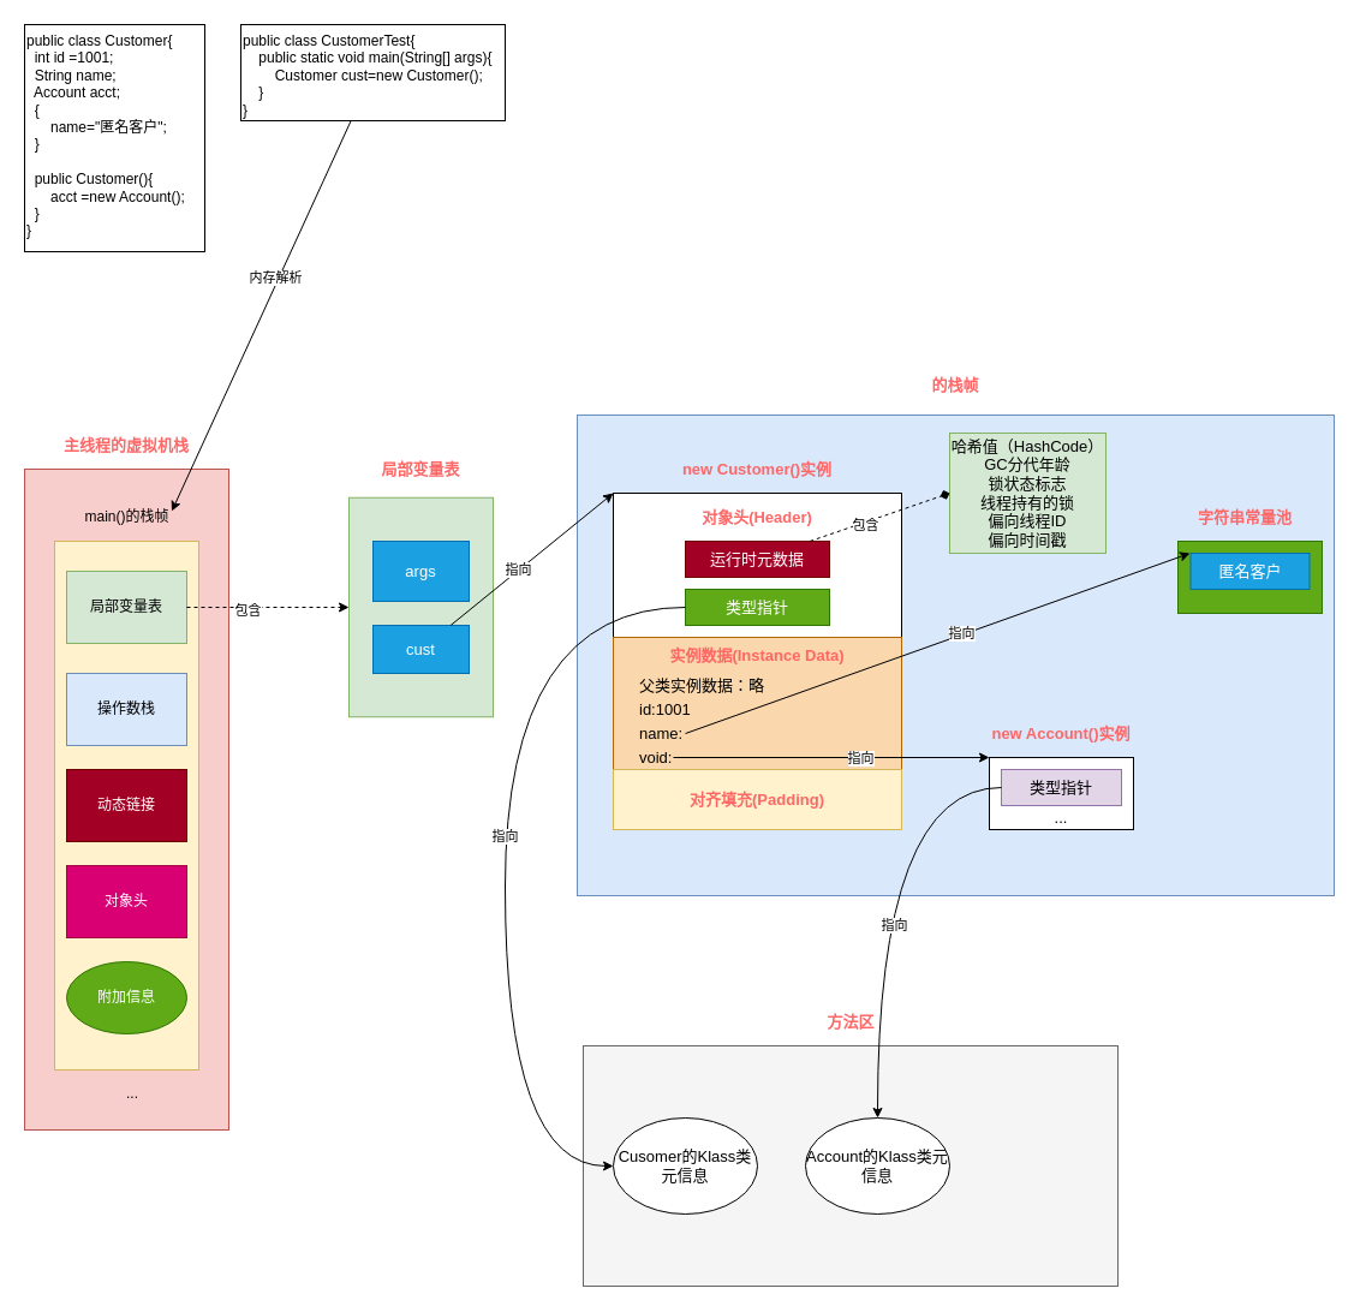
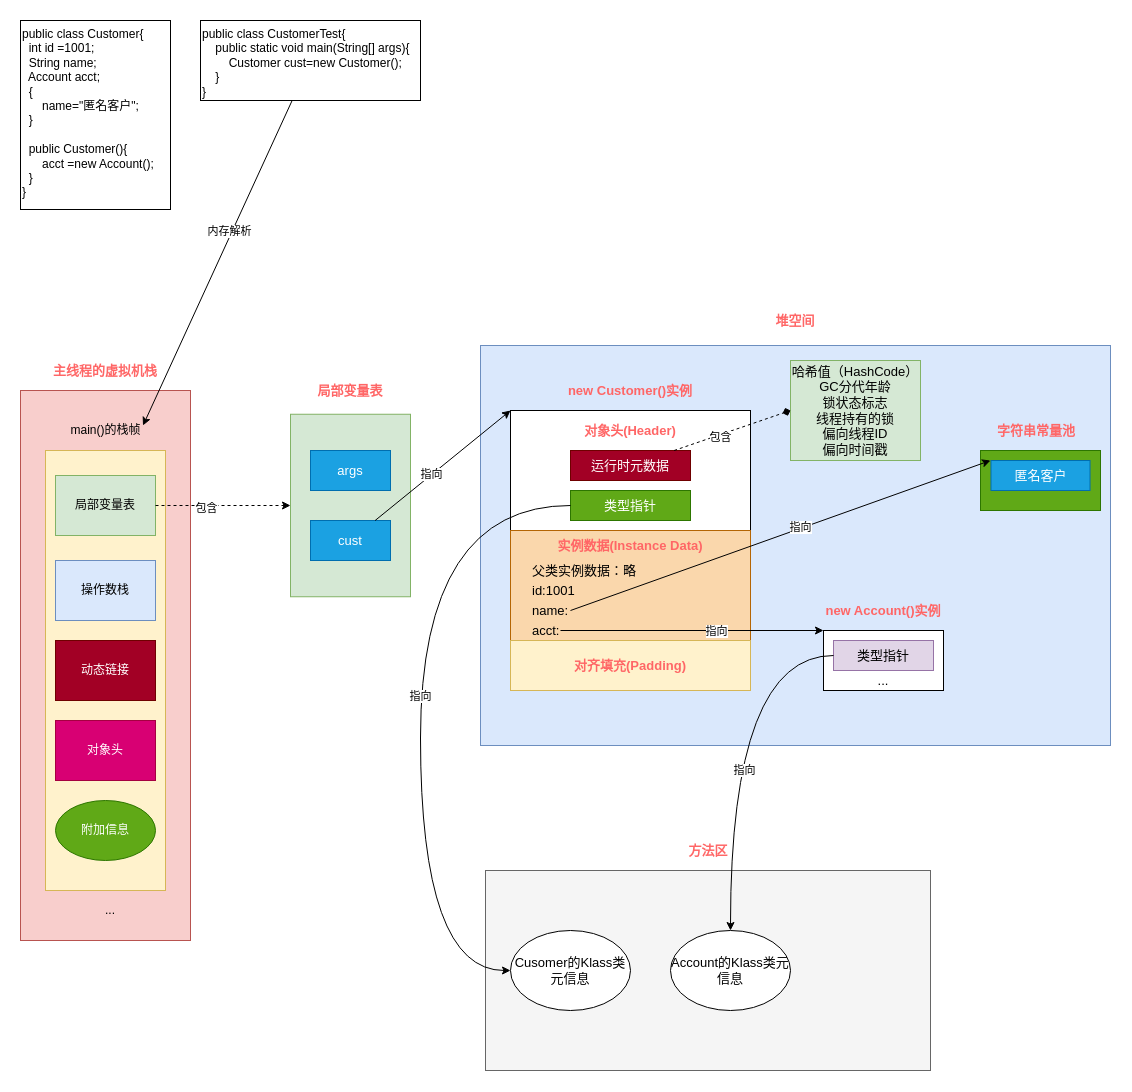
  <mxCell id="0" />
  <mxCell id="1" parent="0" />
  <mxCell id="2" value="" style="rounded=0;whiteSpace=wrap;html=1;fontSize=13;fillColor=#dae8fc;strokeColor=#6c8ebf;" parent="1" vertex="1"><mxGeometry x="480" y="345" width="630" height="400" as="geometry" /></mxCell>
  <mxCell id="3" value="" style="group" parent="1" vertex="1" connectable="0"><mxGeometry x="20" y="360" width="170" height="580" as="geometry" /></mxCell>
  <mxCell id="4" value="" style="rounded=0;whiteSpace=wrap;html=1;fillColor=#f8cecc;strokeColor=#b85450;" parent="3" vertex="1"><mxGeometry y="30" width="170" height="550" as="geometry" /></mxCell>
  <mxCell id="5" value="main()的栈帧" style="text;html=1;strokeColor=none;fillColor=none;align=center;verticalAlign=middle;whiteSpace=wrap;rounded=0;" parent="3" vertex="1"><mxGeometry x="47.5" y="60" width="75" height="20" as="geometry" /></mxCell>
  <mxCell id="6" value="..." style="text;html=1;strokeColor=none;fillColor=none;align=center;verticalAlign=middle;whiteSpace=wrap;rounded=0;" parent="3" vertex="1"><mxGeometry x="70" y="540" width="40" height="20" as="geometry" /></mxCell>
  <mxCell id="7" value="" style="group;fillColor=#fff2cc;strokeColor=#d6b656;" parent="3" vertex="1" connectable="0"><mxGeometry x="25" y="90" width="120" height="440" as="geometry" /></mxCell>
  <mxCell id="8" value="" style="rounded=0;whiteSpace=wrap;html=1;fillColor=#fff2cc;strokeColor=#d6b656;" parent="7" vertex="1"><mxGeometry width="120" height="440" as="geometry" /></mxCell>
  <mxCell id="9" value="局部变量表" style="rounded=0;whiteSpace=wrap;html=1;fillColor=#d5e8d4;strokeColor=#82b366;" parent="7" vertex="1"><mxGeometry x="10" y="25" width="100" height="60" as="geometry" /></mxCell>
  <mxCell id="10" value="操作数栈" style="rounded=0;whiteSpace=wrap;html=1;fillColor=#dae8fc;strokeColor=#6c8ebf;" parent="7" vertex="1"><mxGeometry x="10" y="110" width="100" height="60" as="geometry" /></mxCell>
  <mxCell id="11" value="动态链接" style="rounded=0;whiteSpace=wrap;html=1;fillColor=#a20025;strokeColor=#6F0000;fontColor=#ffffff;" parent="7" vertex="1"><mxGeometry x="10" y="190" width="100" height="60" as="geometry" /></mxCell>
  <mxCell id="12" value="对象头" style="rounded=0;whiteSpace=wrap;html=1;fillColor=#d80073;strokeColor=#A50040;fontColor=#ffffff;" parent="7" vertex="1"><mxGeometry x="10" y="270" width="100" height="60" as="geometry" /></mxCell>
  <mxCell id="13" value="附加信息" style="ellipse;whiteSpace=wrap;html=1;fillColor=#60a917;strokeColor=#2D7600;fontColor=#ffffff;" parent="7" vertex="1"><mxGeometry x="10" y="350" width="100" height="60" as="geometry" /></mxCell>
  <mxCell id="14" value="主线程的虚拟机栈" style="text;html=1;strokeColor=none;fillColor=none;align=center;verticalAlign=middle;whiteSpace=wrap;rounded=0;fontSize=13;fontStyle=1;fontColor=#FF6666;" parent="3" vertex="1"><mxGeometry x="29" width="112" height="20" as="geometry" /></mxCell>
  <mxCell id="15" value="" style="edgeStyle=orthogonalEdgeStyle;rounded=0;orthogonalLoop=1;jettySize=auto;html=1;fontSize=13;fontColor=#FF6666;dashed=1;" parent="1" source="9" target="20" edge="1"><mxGeometry relative="1" as="geometry"><Array as="points"><mxPoint x="260" y="505" /><mxPoint x="260" y="505" /></Array></mxGeometry></mxCell>
  <mxCell id="16" value="包含" style="edgeLabel;html=1;align=center;verticalAlign=middle;resizable=0;points=[];" parent="15" vertex="1" connectable="0"><mxGeometry x="0.556" y="-55" relative="1" as="geometry"><mxPoint x="-55" y="-53" as="offset" /></mxGeometry></mxCell>
  <mxCell id="17" value="" style="group" parent="1" vertex="1" connectable="0"><mxGeometry x="290" y="380" width="120" height="216.25" as="geometry" /></mxCell>
  <mxCell id="18" value="" style="group" parent="17" vertex="1" connectable="0"><mxGeometry width="120" height="216.25" as="geometry" /></mxCell>
  <mxCell id="19" value="" style="group" parent="18" vertex="1" connectable="0"><mxGeometry width="120" height="216.25" as="geometry" /></mxCell>
  <mxCell id="20" value="" style="whiteSpace=wrap;html=1;rounded=0;strokeColor=#82b366;fillColor=#d5e8d4;" parent="19" vertex="1"><mxGeometry y="33.75" width="120" height="182.5" as="geometry" /></mxCell>
- <mxCell id="21" value="args" style="rounded=0;whiteSpace=wrap;html=1;fontSize=13;fontColor=#ffffff;fillColor=#1ba1e2;strokeColor=#006EAF;" parent="19" vertex="1"><mxGeometry x="20" y="70" width="80" height="50" as="geometry" /></mxCell>
+ <mxCell id="21" value="args" style="rounded=0;whiteSpace=wrap;html=1;fontSize=13;fontColor=#ffffff;fillColor=#1ba1e2;strokeColor=#006EAF;" parent="19" vertex="1"><mxGeometry x="20" y="70" width="80" height="40" as="geometry" /></mxCell>
  <mxCell id="22" value="cust" style="rounded=0;whiteSpace=wrap;html=1;fontSize=13;fontColor=#ffffff;fillColor=#1ba1e2;strokeColor=#006EAF;" parent="19" vertex="1"><mxGeometry x="20" y="140" width="80" height="40" as="geometry" /></mxCell>
  <mxCell id="23" value="局部变量表" style="text;html=1;strokeColor=none;fillColor=none;align=center;verticalAlign=middle;whiteSpace=wrap;rounded=0;fontSize=13;fontStyle=1;fontColor=#FF6666;" parent="19" vertex="1"><mxGeometry x="4" width="112" height="20" as="geometry" /></mxCell>
  <mxCell id="24" value="" style="group" parent="1" vertex="1" connectable="0"><mxGeometry x="510" y="380" width="240" height="310" as="geometry" /></mxCell>
  <mxCell id="25" value="" style="rounded=0;whiteSpace=wrap;html=1;fontSize=13;fontColor=#FF6666;" parent="24" vertex="1"><mxGeometry y="30" width="240" height="280" as="geometry" /></mxCell>
  <mxCell id="26" value="" style="rounded=0;whiteSpace=wrap;html=1;fontSize=13;fontColor=#FF6666;" parent="24" vertex="1"><mxGeometry y="30" width="240" height="120" as="geometry" /></mxCell>
  <mxCell id="27" value="对象头(Header)" style="text;html=1;strokeColor=none;fillColor=none;align=center;verticalAlign=middle;whiteSpace=wrap;rounded=0;fontSize=13;fontColor=#FF6666;fontStyle=1" parent="24" vertex="1"><mxGeometry x="70" y="40" width="100" height="20" as="geometry" /></mxCell>
  <mxCell id="28" value="运行时元数据" style="rounded=0;whiteSpace=wrap;html=1;fontSize=13;fillColor=#a20025;strokeColor=#6F0000;fontColor=#ffffff;" parent="24" vertex="1"><mxGeometry x="60" y="70" width="120" height="30" as="geometry" /></mxCell>
  <mxCell id="29" value="类型指针" style="rounded=0;whiteSpace=wrap;html=1;fontSize=13;fillColor=#60a917;strokeColor=#2D7600;fontColor=#ffffff;" parent="24" vertex="1"><mxGeometry x="60" y="110" width="120" height="30" as="geometry" /></mxCell>
  <mxCell id="30" value="new Customer()实例" style="text;html=1;strokeColor=none;fillColor=none;align=center;verticalAlign=middle;whiteSpace=wrap;rounded=0;fontSize=13;fontStyle=1;fontColor=#FF6666;" parent="24" vertex="1"><mxGeometry x="47" width="146" height="20" as="geometry" /></mxCell>
  <mxCell id="31" value="" style="rounded=0;whiteSpace=wrap;html=1;fontSize=13;fillColor=#fad7ac;strokeColor=#b46504;" parent="24" vertex="1"><mxGeometry y="150" width="240" height="110" as="geometry" /></mxCell>
  <mxCell id="32" value="实例数据(Instance Data)" style="text;html=1;strokeColor=none;fillColor=none;align=center;verticalAlign=middle;whiteSpace=wrap;rounded=0;fontSize=13;fontColor=#FF6666;fontStyle=1" parent="24" vertex="1"><mxGeometry x="45" y="155" width="150" height="20" as="geometry" /></mxCell>
  <mxCell id="33" value="父类实例数据：略" style="text;html=1;strokeColor=none;fillColor=none;align=left;verticalAlign=middle;whiteSpace=wrap;rounded=0;fontSize=13;fontColor=#000000;" parent="24" vertex="1"><mxGeometry x="20" y="180" width="200" height="20" as="geometry" /></mxCell>
  <mxCell id="34" value="id:1001" style="text;html=1;strokeColor=none;fillColor=none;align=left;verticalAlign=middle;whiteSpace=wrap;rounded=0;fontSize=13;fontColor=#000000;" parent="24" vertex="1"><mxGeometry x="20" y="200" width="200" height="20" as="geometry" /></mxCell>
  <mxCell id="35" value="name:" style="text;html=1;strokeColor=none;fillColor=none;align=left;verticalAlign=middle;whiteSpace=wrap;rounded=0;fontSize=13;fontColor=#000000;" parent="24" vertex="1"><mxGeometry x="20" y="220" width="40" height="20" as="geometry" /></mxCell>
- <mxCell id="36" value="void:" style="text;html=1;strokeColor=none;fillColor=none;align=left;verticalAlign=middle;whiteSpace=wrap;rounded=0;fontSize=13;fontColor=#000000;" parent="24" vertex="1"><mxGeometry x="20" y="240" width="30" height="20" as="geometry" /></mxCell>
+ <mxCell id="36" value="acct:" style="text;html=1;strokeColor=none;fillColor=none;align=left;verticalAlign=middle;whiteSpace=wrap;rounded=0;fontSize=13;fontColor=#000000;" parent="24" vertex="1"><mxGeometry x="20" y="240" width="30" height="20" as="geometry" /></mxCell>
  <mxCell id="37" value="" style="rounded=0;whiteSpace=wrap;html=1;fontSize=13;align=left;fillColor=#fff2cc;strokeColor=#d6b656;" parent="24" vertex="1"><mxGeometry y="260" width="240" height="50" as="geometry" /></mxCell>
  <mxCell id="38" value="对齐填充(Padding)" style="text;html=1;strokeColor=none;fillColor=none;align=center;verticalAlign=middle;whiteSpace=wrap;rounded=0;fontSize=13;fontColor=#FF6666;fontStyle=1" parent="24" vertex="1"><mxGeometry x="45" y="275" width="150" height="20" as="geometry" /></mxCell>
- <mxCell id="39" value="的栈帧" style="text;html=1;strokeColor=none;fillColor=none;align=center;verticalAlign=middle;whiteSpace=wrap;rounded=0;fontSize=13;fontStyle=1;fontColor=#FF6666;" parent="1" vertex="1"><mxGeometry x="739" y="310" width="112" height="20" as="geometry" /></mxCell>
+ <mxCell id="39" value="堆空间" style="text;html=1;strokeColor=none;fillColor=none;align=center;verticalAlign=middle;whiteSpace=wrap;rounded=0;fontSize=13;fontStyle=1;fontColor=#FF6666;" parent="1" vertex="1"><mxGeometry x="739" y="310" width="112" height="20" as="geometry" /></mxCell>
  <mxCell id="40" value="&lt;div&gt;哈希值（HashCode）&lt;/div&gt;&lt;div&gt;GC分代年龄&lt;/div&gt;&lt;div&gt;锁状态标志&lt;/div&gt;&lt;div&gt;线程持有的锁&lt;/div&gt;&lt;div&gt;偏向线程ID&lt;/div&gt;&lt;div&gt;偏向时间戳&lt;/div&gt;" style="rounded=0;whiteSpace=wrap;html=1;fontSize=13;align=center;fillColor=#d5e8d4;strokeColor=#82b366;" parent="1" vertex="1"><mxGeometry x="790" y="360" width="130" height="100" as="geometry" /></mxCell>
  <mxCell id="41" style="rounded=0;orthogonalLoop=1;jettySize=auto;html=1;entryX=0;entryY=0.5;entryDx=0;entryDy=0;fontSize=13;fontColor=#000000;dashed=1;endArrow=diamond;" parent="1" source="28" target="40" edge="1"><mxGeometry relative="1" as="geometry" /></mxCell>
  <mxCell id="42" value="包含" style="edgeLabel;html=1;align=center;verticalAlign=middle;resizable=0;points=[];" parent="41" vertex="1" connectable="0"><mxGeometry x="-0.217" y="-2" relative="1" as="geometry"><mxPoint as="offset" /></mxGeometry></mxCell>
  <mxCell id="43" style="rounded=0;orthogonalLoop=1;jettySize=auto;html=1;entryX=0;entryY=0;entryDx=0;entryDy=0;fontSize=13;fontColor=#000000;" parent="1" source="22" target="26" edge="1"><mxGeometry relative="1" as="geometry" /></mxCell>
  <mxCell id="44" value="指向" style="edgeLabel;html=1;align=center;verticalAlign=middle;resizable=0;points=[];" parent="43" vertex="1" connectable="0"><mxGeometry x="-0.161" y="1" relative="1" as="geometry"><mxPoint as="offset" /></mxGeometry></mxCell>
  <mxCell id="45" value="" style="group" parent="1" vertex="1" connectable="0"><mxGeometry x="820" y="600" width="126" height="90" as="geometry" /></mxCell>
  <mxCell id="46" value="" style="rounded=0;whiteSpace=wrap;html=1;fontSize=13;fontColor=#000000;align=center;" parent="45" vertex="1"><mxGeometry x="3" y="30" width="120" height="60" as="geometry" /></mxCell>
  <mxCell id="47" value="类型指针" style="rounded=0;whiteSpace=wrap;html=1;fontSize=13;align=center;fillColor=#e1d5e7;strokeColor=#9673a6;" parent="45" vertex="1"><mxGeometry x="13" y="40" width="100" height="30" as="geometry" /></mxCell>
  <mxCell id="48" value="new Account()实例" style="text;html=1;strokeColor=none;fillColor=none;align=center;verticalAlign=middle;whiteSpace=wrap;rounded=0;fontSize=13;fontStyle=1;fontColor=#FF6666;" parent="45" vertex="1"><mxGeometry width="126" height="20" as="geometry" /></mxCell>
  <mxCell id="49" value="..." style="text;html=1;strokeColor=none;fillColor=none;align=center;verticalAlign=middle;whiteSpace=wrap;rounded=0;fontSize=13;fontColor=#000000;" parent="45" vertex="1"><mxGeometry x="43" y="70" width="40" height="20" as="geometry" /></mxCell>
  <mxCell id="50" style="edgeStyle=none;rounded=0;orthogonalLoop=1;jettySize=auto;html=1;exitX=1;exitY=0.5;exitDx=0;exitDy=0;entryX=0;entryY=0;entryDx=0;entryDy=0;fontSize=13;fontColor=#000000;" parent="1" source="36" target="46" edge="1"><mxGeometry relative="1" as="geometry" /></mxCell>
  <mxCell id="51" value="指向" style="edgeLabel;html=1;align=center;verticalAlign=middle;resizable=0;points=[];" parent="50" vertex="1" connectable="0"><mxGeometry x="0.179" relative="1" as="geometry"><mxPoint as="offset" /></mxGeometry></mxCell>
  <mxCell id="52" value="" style="group" parent="1" vertex="1" connectable="0"><mxGeometry x="980" y="420" width="120" height="90" as="geometry" /></mxCell>
  <mxCell id="53" value="" style="rounded=0;whiteSpace=wrap;html=1;fontSize=13;fontColor=#ffffff;align=center;fillColor=#60a917;strokeColor=#2D7600;" parent="52" vertex="1"><mxGeometry y="30" width="120" height="60" as="geometry" /></mxCell>
  <mxCell id="54" value="字符串常量池" style="text;html=1;strokeColor=none;fillColor=none;align=center;verticalAlign=middle;whiteSpace=wrap;rounded=0;fontSize=13;fontStyle=1;fontColor=#FF6666;" parent="52" vertex="1"><mxGeometry width="112" height="20" as="geometry" /></mxCell>
  <mxCell id="55" value="匿名客户" style="rounded=0;whiteSpace=wrap;html=1;fontSize=13;fontColor=#ffffff;align=center;fillColor=#1ba1e2;strokeColor=#006EAF;" parent="52" vertex="1"><mxGeometry x="10.5" y="40" width="99" height="30" as="geometry" /></mxCell>
  <mxCell id="56" style="edgeStyle=none;rounded=0;orthogonalLoop=1;jettySize=auto;html=1;fontSize=13;fontColor=#000000;exitX=1;exitY=0.5;exitDx=0;exitDy=0;" parent="1" source="35" edge="1"><mxGeometry relative="1" as="geometry"><mxPoint x="990" y="460" as="targetPoint" /></mxGeometry></mxCell>
  <mxCell id="57" value="指向" style="edgeLabel;html=1;align=center;verticalAlign=middle;resizable=0;points=[];" parent="56" vertex="1" connectable="0"><mxGeometry x="0.094" y="2" relative="1" as="geometry"><mxPoint as="offset" /></mxGeometry></mxCell>
  <mxCell id="58" value="" style="group" parent="1" vertex="1" connectable="0"><mxGeometry x="485" y="840" width="445" height="230" as="geometry" /></mxCell>
  <mxCell id="59" value="" style="rounded=0;whiteSpace=wrap;html=1;fontSize=13;align=center;fillColor=#f5f5f5;strokeColor=#666666;fontColor=#333333;" parent="58" vertex="1"><mxGeometry y="30" width="445" height="200" as="geometry" /></mxCell>
  <mxCell id="60" value="方法区" style="text;html=1;strokeColor=none;fillColor=none;align=center;verticalAlign=middle;whiteSpace=wrap;rounded=0;fontSize=13;fontStyle=1;fontColor=#FF6666;" parent="58" vertex="1"><mxGeometry x="166.5" width="112" height="20" as="geometry" /></mxCell>
  <mxCell id="61" value="Account的Klass类元信息" style="ellipse;whiteSpace=wrap;html=1;fontSize=13;fontColor=#000000;align=center;" parent="58" vertex="1"><mxGeometry x="185" y="90" width="120" height="80" as="geometry" /></mxCell>
  <mxCell id="62" value="Cusomer的Klass类元信息" style="ellipse;whiteSpace=wrap;html=1;fontSize=13;fontColor=#000000;align=center;" parent="58" vertex="1"><mxGeometry x="25" y="90" width="120" height="80" as="geometry" /></mxCell>
  <mxCell id="63" style="edgeStyle=orthogonalEdgeStyle;rounded=0;orthogonalLoop=1;jettySize=auto;html=1;entryX=0;entryY=0.5;entryDx=0;entryDy=0;fontSize=13;fontColor=#000000;elbow=vertical;curved=1;" parent="1" source="29" target="62" edge="1"><mxGeometry relative="1" as="geometry"><Array as="points"><mxPoint x="420" y="505" /><mxPoint x="420" y="970" /></Array></mxGeometry></mxCell>
  <mxCell id="64" value="指向" style="edgeLabel;html=1;align=center;verticalAlign=middle;resizable=0;points=[];" parent="63" vertex="1" connectable="0"><mxGeometry x="-0.035" y="-1" relative="1" as="geometry"><mxPoint as="offset" /></mxGeometry></mxCell>
  <mxCell id="65" style="edgeStyle=orthogonalEdgeStyle;orthogonalLoop=1;jettySize=auto;html=1;exitX=0;exitY=0.5;exitDx=0;exitDy=0;fontSize=13;fontColor=#000000;curved=1;" parent="1" source="47" target="61" edge="1"><mxGeometry relative="1" as="geometry" /></mxCell>
  <mxCell id="66" value="指向" style="edgeLabel;html=1;align=center;verticalAlign=middle;resizable=0;points=[];" parent="65" vertex="1" connectable="0"><mxGeometry x="0.148" y="13" relative="1" as="geometry"><mxPoint as="offset" /></mxGeometry></mxCell>
  <mxCell id="67" value="public class Customer{&lt;br&gt;&amp;nbsp; int id =1001;&lt;br&gt;&amp;nbsp; String name;&lt;br&gt;&amp;nbsp; Account acct;&lt;br&gt;&amp;nbsp; {&lt;br&gt;&amp;nbsp; &amp;nbsp; &amp;nbsp; name=&quot;匿名客户&quot;;&lt;br&gt;&amp;nbsp; }&lt;br&gt;&lt;br&gt;&amp;nbsp; public Customer(){&lt;br&gt;&amp;nbsp; &amp;nbsp; &amp;nbsp; acct =new Account();&lt;br&gt;&amp;nbsp; }&lt;br&gt;}" style="rounded=0;whiteSpace=wrap;html=1;align=left;verticalAlign=top;" vertex="1" parent="1"><mxGeometry x="20" y="20" width="150" height="189" as="geometry" /></mxCell>
  <mxCell id="68" style="rounded=0;orthogonalLoop=1;jettySize=auto;html=1;entryX=1;entryY=0.25;entryDx=0;entryDy=0;" edge="1" parent="1" source="70" target="5"><mxGeometry relative="1" as="geometry" /></mxCell>
  <mxCell id="69" value="内存解析" style="edgeLabel;html=1;align=center;verticalAlign=middle;resizable=0;points=[];" vertex="1" connectable="0" parent="68"><mxGeometry x="-0.189" y="-3" relative="1" as="geometry"><mxPoint as="offset" /></mxGeometry></mxCell>
  <mxCell id="70" value="public class CustomerTest{&lt;br&gt;&amp;nbsp; &amp;nbsp; public static void main(String[] args){&lt;br&gt;&amp;nbsp; &amp;nbsp; &amp;nbsp; &amp;nbsp; Customer cust=new Customer();&lt;br&gt;&amp;nbsp; &amp;nbsp; }&lt;br&gt;}" style="rounded=0;whiteSpace=wrap;html=1;align=left;verticalAlign=top;" vertex="1" parent="1"><mxGeometry x="200" y="20" width="220" height="80" as="geometry" /></mxCell>
